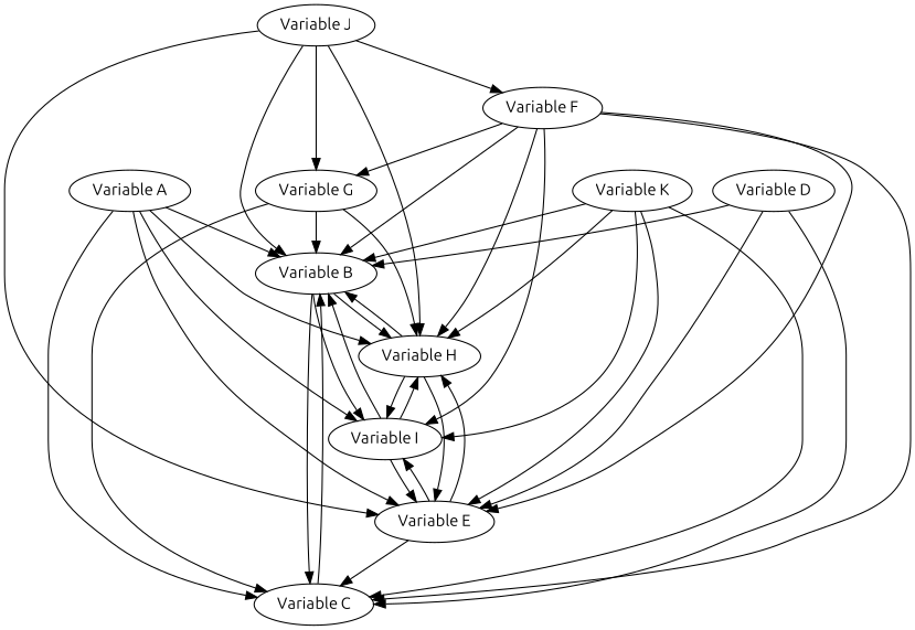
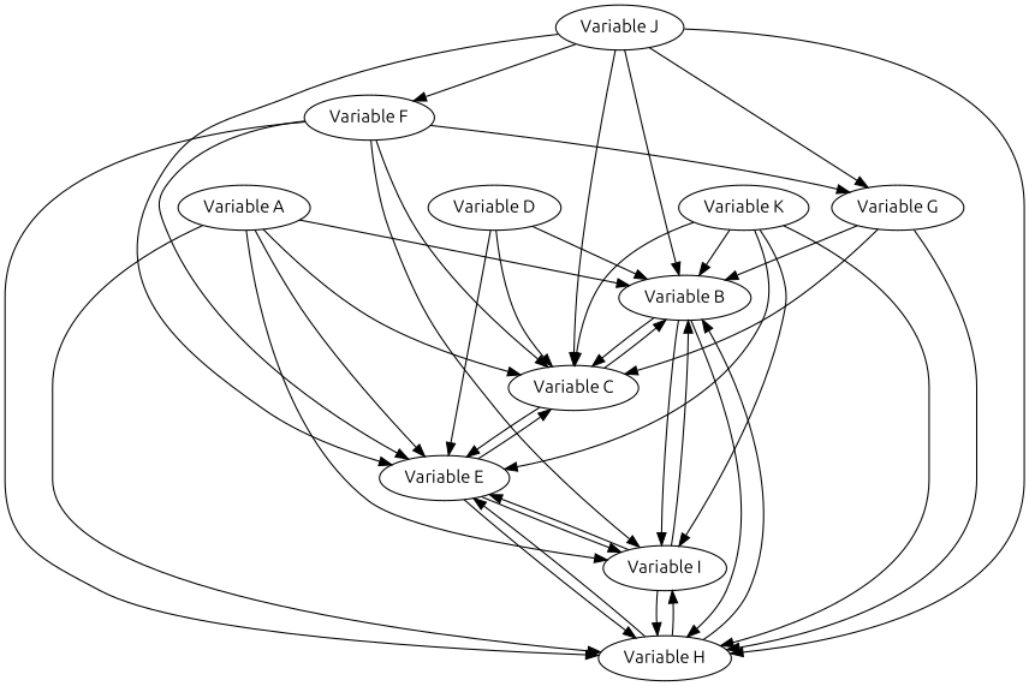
  digraph {
    fontname=Ubuntu
    node [fontname=Ubuntu]
    edge [fontname=Ubuntu]
    n1 [label="Variable A"]
    n2 [label="Variable B"]
    n3 [label="Variable C"]
    n4 [label="Variable E"]
    n5 [label="Variable H"]
    n6 [label="Variable I"]
    n7 [label="Variable D"]
    n8 [label="Variable F"]
    n9 [label="Variable G"]
    n10 [label="Variable J"]
    n11 [label="Variable K"]
    n1 -> n2
    n1 -> n3
    n1 -> n4
    n1 -> n5
    n1 -> n6
    n2 -> n3
    n2 -> n5
    n2 -> n6
    n3 -> n2
+   n3 -> n4
    n4 -> n3
    n4 -> n5
    n4 -> n6
    n5 -> n2
    n5 -> n4
    n5 -> n6
    n6 -> n2
    n6 -> n4
    n6 -> n5
    n7 -> n2
    n7 -> n3
    n7 -> n4
-   n8 -> n2
    n8 -> n3
    n8 -> n4
    n8 -> n5
    n8 -> n6
    n8 -> n9
    n9 -> n2
    n9 -> n3
    n9 -> n5
    n10 -> n2
+   n10 -> n3
    n10 -> n4
    n10 -> n5
    n10 -> n8
    n10 -> n9
    n11 -> n2
    n11 -> n3
    n11 -> n4
    n11 -> n5
    n11 -> n6
  }
